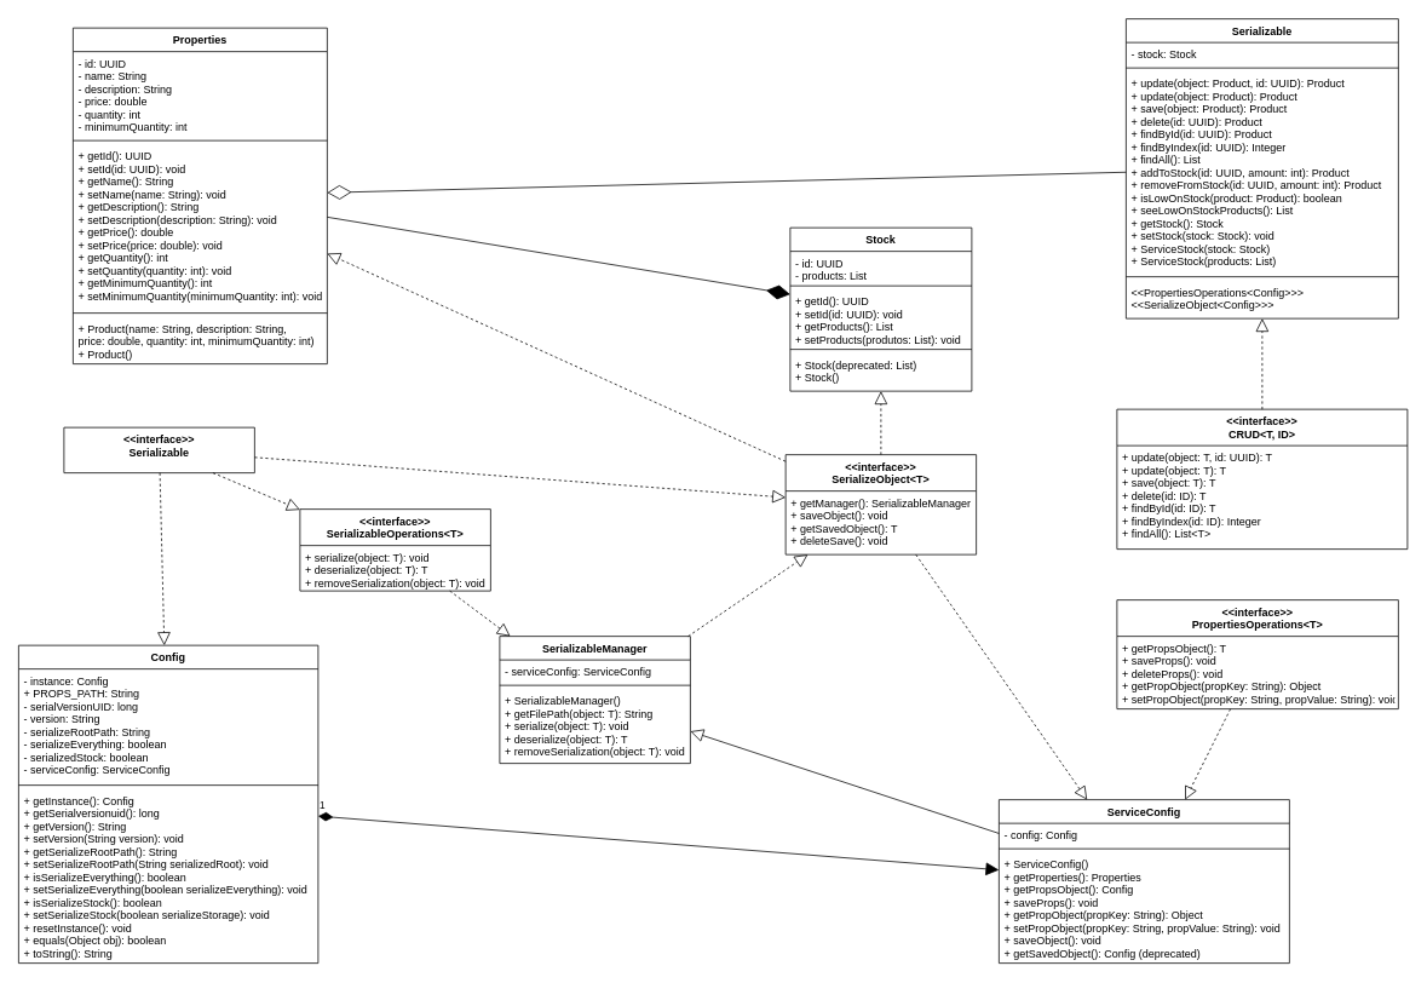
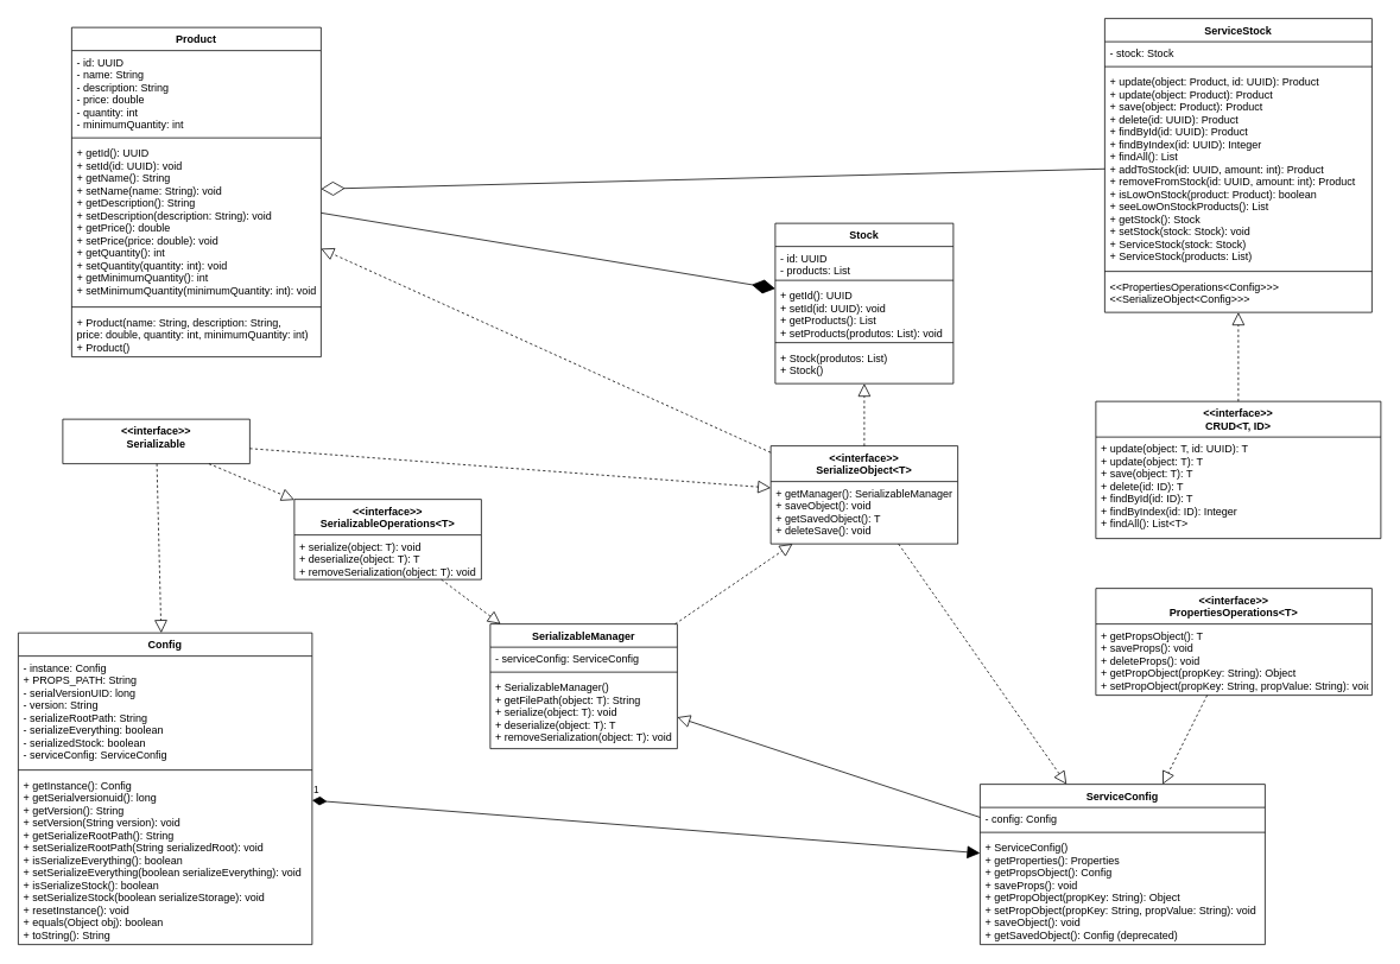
  <mxCell id="0" />
  <mxCell id="1" parent="0" />
  <mxCell id="2" value="Config" style="swimlane;fontStyle=1;align=center;verticalAlign=top;childLayout=stackLayout;horizontal=1;startSize=26;horizontalStack=0;resizeParent=1;resizeParentMax=0;resizeLast=0;collapsible=1;marginBottom=0;" parent="1" vertex="1"><mxGeometry x="20" y="710" width="330" height="350" as="geometry"><mxRectangle x="150" y="199" width="100" height="30" as="alternateBounds" /></mxGeometry></mxCell>
  <mxCell id="3" value="- instance: Config&#10;+ PROPS_PATH: String&#10;- serialVersionUID: long&#10;- version: String&#10;- serializeRootPath: String&#10;- serializeEverything: boolean&#10;- serializedStock: boolean&#10;- serviceConfig: ServiceConfig" style="text;strokeColor=none;fillColor=none;align=left;verticalAlign=top;spacingLeft=4;spacingRight=4;overflow=hidden;rotatable=0;points=[[0,0.5],[1,0.5]];portConstraint=eastwest;" parent="2" vertex="1"><mxGeometry y="26" width="330" height="124" as="geometry" /></mxCell>
  <mxCell id="4" value="" style="line;strokeWidth=1;fillColor=none;align=left;verticalAlign=middle;spacingTop=-1;spacingLeft=3;spacingRight=3;rotatable=0;labelPosition=right;points=[];portConstraint=eastwest;strokeColor=inherit;" parent="2" vertex="1"><mxGeometry y="150" width="330" height="8" as="geometry" /></mxCell>
  <mxCell id="5" value="+ getInstance(): Config&#10;+ getSerialversionuid(): long&#10;+ getVersion(): String&#10;+ setVersion(String version): void&#10;+ getSerializeRootPath(): String&#10;+ setSerializeRootPath(String serializedRoot): void&#10;+ isSerializeEverything(): boolean&#10;+ setSerializeEverything(boolean serializeEverything): void&#10;+ isSerializeStock(): boolean&#10;+ setSerializeStock(boolean serializeStorage): void&#10;+ resetInstance(): void&#10;+ equals(Object obj): boolean&#10;+ toString(): String" style="text;strokeColor=none;fillColor=none;align=left;verticalAlign=top;spacingLeft=4;spacingRight=4;overflow=hidden;rotatable=0;points=[[0,0.5],[1,0.5]];portConstraint=eastwest;" parent="2" vertex="1"><mxGeometry y="158" width="330" height="192" as="geometry" /></mxCell>
- <mxCell id="6" value="Properties" style="swimlane;fontStyle=1;align=center;verticalAlign=top;childLayout=stackLayout;horizontal=1;startSize=26;horizontalStack=0;resizeParent=1;resizeParentMax=0;resizeLast=0;collapsible=1;marginBottom=0;" parent="1" vertex="1"><mxGeometry x="80" y="30" width="280" height="370" as="geometry"><mxRectangle x="20" y="380" width="90" height="30" as="alternateBounds" /></mxGeometry></mxCell>
+ <mxCell id="6" value="Product" style="swimlane;fontStyle=1;align=center;verticalAlign=top;childLayout=stackLayout;horizontal=1;startSize=26;horizontalStack=0;resizeParent=1;resizeParentMax=0;resizeLast=0;collapsible=1;marginBottom=0;" parent="1" vertex="1"><mxGeometry x="80" y="30" width="280" height="370" as="geometry"><mxRectangle x="20" y="380" width="90" height="30" as="alternateBounds" /></mxGeometry></mxCell>
  <mxCell id="7" value="- id: UUID&#10;- name: String&#10;- description: String&#10;- price: double&#10;- quantity: int&#10;- minimumQuantity: int" style="text;strokeColor=none;fillColor=none;align=left;verticalAlign=top;spacingLeft=4;spacingRight=4;overflow=hidden;rotatable=0;points=[[0,0.5],[1,0.5]];portConstraint=eastwest;" parent="6" vertex="1"><mxGeometry y="26" width="280" height="94" as="geometry" /></mxCell>
  <mxCell id="8" value="" style="line;strokeWidth=1;fillColor=none;align=left;verticalAlign=middle;spacingTop=-1;spacingLeft=3;spacingRight=3;rotatable=0;labelPosition=right;points=[];portConstraint=eastwest;strokeColor=inherit;" parent="6" vertex="1"><mxGeometry y="120" width="280" height="8" as="geometry" /></mxCell>
  <mxCell id="9" value="+ getId(): UUID&#10;+ setId(id: UUID): void&#10;+ getName(): String&#10;+ setName(name: String): void&#10;+ getDescription(): String&#10;+ setDescription(description: String): void&#10;+ getPrice(): double&#10;+ setPrice(price: double): void&#10;+ getQuantity(): int&#10;+ setQuantity(quantity: int): void&#10;+ getMinimumQuantity(): int&#10;+ setMinimumQuantity(minimumQuantity: int): void" style="text;strokeColor=none;fillColor=none;align=left;verticalAlign=top;spacingLeft=4;spacingRight=4;overflow=hidden;rotatable=0;points=[[0,0.5],[1,0.5]];portConstraint=eastwest;" parent="6" vertex="1"><mxGeometry y="128" width="280" height="182" as="geometry" /></mxCell>
  <mxCell id="10" value="" style="line;strokeWidth=1;fillColor=none;align=left;verticalAlign=middle;spacingTop=-1;spacingLeft=3;spacingRight=3;rotatable=0;labelPosition=right;points=[];portConstraint=eastwest;strokeColor=inherit;" parent="6" vertex="1"><mxGeometry y="310" width="280" height="8" as="geometry" /></mxCell>
  <mxCell id="11" value="+ Product(name: String, description: String, &#10;price: double, quantity: int, minimumQuantity: int)&#10;+ Product()" style="text;strokeColor=none;fillColor=none;align=left;verticalAlign=top;spacingLeft=4;spacingRight=4;overflow=hidden;rotatable=0;points=[[0,0.5],[1,0.5]];portConstraint=eastwest;" parent="6" vertex="1"><mxGeometry y="318" width="280" height="52" as="geometry" /></mxCell>
  <mxCell id="12" value="SerializableManager" style="swimlane;fontStyle=1;align=center;verticalAlign=top;childLayout=stackLayout;horizontal=1;startSize=26;horizontalStack=0;resizeParent=1;resizeParentMax=0;resizeLast=0;collapsible=1;marginBottom=0;" parent="1" vertex="1"><mxGeometry x="550" y="700" width="210" height="140" as="geometry"><mxRectangle x="150" y="199" width="100" height="30" as="alternateBounds" /></mxGeometry></mxCell>
  <mxCell id="13" value="- serviceConfig: ServiceConfig" style="text;strokeColor=none;fillColor=none;align=left;verticalAlign=top;spacingLeft=4;spacingRight=4;overflow=hidden;rotatable=0;points=[[0,0.5],[1,0.5]];portConstraint=eastwest;" parent="12" vertex="1"><mxGeometry y="26" width="210" height="24" as="geometry" /></mxCell>
  <mxCell id="14" value="" style="line;strokeWidth=1;fillColor=none;align=left;verticalAlign=middle;spacingTop=-1;spacingLeft=3;spacingRight=3;rotatable=0;labelPosition=right;points=[];portConstraint=eastwest;strokeColor=inherit;" parent="12" vertex="1"><mxGeometry y="50" width="210" height="8" as="geometry" /></mxCell>
  <mxCell id="15" value="+ SerializableManager()&#10;+ getFilePath(object: T): String&#10;+ serialize(object: T): void&#10;+ deserialize(object: T): T&#10;+ removeSerialization(object: T): void" style="text;strokeColor=none;fillColor=none;align=left;verticalAlign=top;spacingLeft=4;spacingRight=4;overflow=hidden;rotatable=0;points=[[0,0.5],[1,0.5]];portConstraint=eastwest;" parent="12" vertex="1"><mxGeometry y="58" width="210" height="82" as="geometry" /></mxCell>
  <mxCell id="16" value="Stock" style="swimlane;fontStyle=1;align=center;verticalAlign=top;childLayout=stackLayout;horizontal=1;startSize=26;horizontalStack=0;resizeParent=1;resizeParentMax=0;resizeLast=0;collapsible=1;marginBottom=0;" parent="1" vertex="1"><mxGeometry x="870" y="250" width="200" height="180" as="geometry"><mxRectangle x="610" y="440" width="70" height="30" as="alternateBounds" /></mxGeometry></mxCell>
  <mxCell id="17" value="- id: UUID&#10;- products: List" style="text;strokeColor=none;fillColor=none;align=left;verticalAlign=top;spacingLeft=4;spacingRight=4;overflow=hidden;rotatable=0;points=[[0,0.5],[1,0.5]];portConstraint=eastwest;" parent="16" vertex="1"><mxGeometry y="26" width="200" height="34" as="geometry" /></mxCell>
  <mxCell id="18" value="" style="line;strokeWidth=1;fillColor=none;align=left;verticalAlign=middle;spacingTop=-1;spacingLeft=3;spacingRight=3;rotatable=0;labelPosition=right;points=[];portConstraint=eastwest;strokeColor=inherit;" parent="16" vertex="1"><mxGeometry y="60" width="200" height="8" as="geometry" /></mxCell>
  <mxCell id="19" value="+ getId(): UUID&#10;+ setId(id: UUID): void&#10;+ getProducts(): List&#10;+ setProducts(produtos: List): void" style="text;strokeColor=none;fillColor=none;align=left;verticalAlign=top;spacingLeft=4;spacingRight=4;overflow=hidden;rotatable=0;points=[[0,0.5],[1,0.5]];portConstraint=eastwest;" parent="16" vertex="1"><mxGeometry y="68" width="200" height="62" as="geometry" /></mxCell>
  <mxCell id="20" value="" style="line;strokeWidth=1;fillColor=none;align=left;verticalAlign=middle;spacingTop=-1;spacingLeft=3;spacingRight=3;rotatable=0;labelPosition=right;points=[];portConstraint=eastwest;strokeColor=inherit;" parent="16" vertex="1"><mxGeometry y="130" width="200" height="8" as="geometry" /></mxCell>
- <mxCell id="21" value="+ Stock(deprecated: List)&#10;+ Stock()" style="text;strokeColor=none;fillColor=none;align=left;verticalAlign=top;spacingLeft=4;spacingRight=4;overflow=hidden;rotatable=0;points=[[0,0.5],[1,0.5]];portConstraint=eastwest;" parent="16" vertex="1"><mxGeometry y="138" width="200" height="42" as="geometry" /></mxCell>
+ <mxCell id="21" value="+ Stock(produtos: List)&#10;+ Stock()" style="text;strokeColor=none;fillColor=none;align=left;verticalAlign=top;spacingLeft=4;spacingRight=4;overflow=hidden;rotatable=0;points=[[0,0.5],[1,0.5]];portConstraint=eastwest;" parent="16" vertex="1"><mxGeometry y="138" width="200" height="42" as="geometry" /></mxCell>
  <mxCell id="22" value="ServiceConfig" style="swimlane;fontStyle=1;align=center;verticalAlign=top;childLayout=stackLayout;horizontal=1;startSize=26;horizontalStack=0;resizeParent=1;resizeParentMax=0;resizeLast=0;collapsible=1;marginBottom=0;" parent="1" vertex="1"><mxGeometry x="1100" y="880" width="320" height="180" as="geometry" /></mxCell>
  <mxCell id="23" value="- config: Config" style="text;strokeColor=none;fillColor=none;align=left;verticalAlign=top;spacingLeft=4;spacingRight=4;overflow=hidden;rotatable=0;points=[[0,0.5],[1,0.5]];portConstraint=eastwest;" parent="22" vertex="1"><mxGeometry y="26" width="320" height="24" as="geometry" /></mxCell>
  <mxCell id="24" value="" style="line;strokeWidth=1;fillColor=none;align=left;verticalAlign=middle;spacingTop=-1;spacingLeft=3;spacingRight=3;rotatable=0;labelPosition=right;points=[];portConstraint=eastwest;strokeColor=inherit;" parent="22" vertex="1"><mxGeometry y="50" width="320" height="8" as="geometry" /></mxCell>
  <mxCell id="25" value="+ ServiceConfig()&#10;+ getProperties(): Properties&#10;+ getPropsObject(): Config&#10;+ saveProps(): void&#10;+ getPropObject(propKey: String): Object&#10;+ setPropObject(propKey: String, propValue: String): void&#10;+ saveObject(): void&#10;+ getSavedObject(): Config (deprecated)" style="text;strokeColor=none;fillColor=none;align=left;verticalAlign=top;spacingLeft=4;spacingRight=4;overflow=hidden;rotatable=0;points=[[0,0.5],[1,0.5]];portConstraint=eastwest;" parent="22" vertex="1"><mxGeometry y="58" width="320" height="122" as="geometry" /></mxCell>
- <mxCell id="26" value="Serializable" style="swimlane;fontStyle=1;align=center;verticalAlign=top;childLayout=stackLayout;horizontal=1;startSize=26;horizontalStack=0;resizeParent=1;resizeParentMax=0;resizeLast=0;collapsible=1;marginBottom=0;" parent="1" vertex="1"><mxGeometry x="1240" y="20" width="300" height="330" as="geometry" /></mxCell>
+ <mxCell id="26" value="ServiceStock" style="swimlane;fontStyle=1;align=center;verticalAlign=top;childLayout=stackLayout;horizontal=1;startSize=26;horizontalStack=0;resizeParent=1;resizeParentMax=0;resizeLast=0;collapsible=1;marginBottom=0;" parent="1" vertex="1"><mxGeometry x="1240" y="20" width="300" height="330" as="geometry" /></mxCell>
  <mxCell id="27" value="- stock: Stock" style="text;strokeColor=none;fillColor=none;align=left;verticalAlign=top;spacingLeft=4;spacingRight=4;overflow=hidden;rotatable=0;points=[[0,0.5],[1,0.5]];portConstraint=eastwest;" parent="26" vertex="1"><mxGeometry y="26" width="300" height="24" as="geometry" /></mxCell>
  <mxCell id="28" value="" style="line;strokeWidth=1;fillColor=none;align=left;verticalAlign=middle;spacingTop=-1;spacingLeft=3;spacingRight=3;rotatable=0;labelPosition=right;points=[];portConstraint=eastwest;strokeColor=inherit;" parent="26" vertex="1"><mxGeometry y="50" width="300" height="8" as="geometry" /></mxCell>
  <mxCell id="29" value="+ update(object: Product, id: UUID): Product&#10;+ update(object: Product): Product&#10;+ save(object: Product): Product&#10;+ delete(id: UUID): Product&#10;+ findById(id: UUID): Product&#10;+ findByIndex(id: UUID): Integer&#10;+ findAll(): List&#10;+ addToStock(id: UUID, amount: int): Product&#10;+ removeFromStock(id: UUID, amount: int): Product&#10;+ isLowOnStock(product: Product): boolean&#10;+ seeLowOnStockProducts(): List&#10;+ getStock(): Stock&#10;+ setStock(stock: Stock): void&#10;+ ServiceStock(stock: Stock)&#10;+ ServiceStock(products: List)" style="text;strokeColor=none;fillColor=none;align=left;verticalAlign=top;spacingLeft=4;spacingRight=4;overflow=hidden;rotatable=0;points=[[0,0.5],[1,0.5]];portConstraint=eastwest;" parent="26" vertex="1"><mxGeometry y="58" width="300" height="222" as="geometry" /></mxCell>
  <mxCell id="30" value="" style="line;strokeWidth=1;fillColor=none;align=left;verticalAlign=middle;spacingTop=-1;spacingLeft=3;spacingRight=3;rotatable=0;labelPosition=right;points=[];portConstraint=eastwest;strokeColor=inherit;" parent="26" vertex="1"><mxGeometry y="280" width="300" height="8" as="geometry" /></mxCell>
  <mxCell id="31" value="&lt;&lt;PropertiesOperations&lt;Config&gt;&gt;&gt;&#10;&lt;&lt;SerializeObject&lt;Config&gt;&gt;&gt;" style="text;strokeColor=none;fillColor=none;align=left;verticalAlign=top;spacingLeft=4;spacingRight=4;overflow=hidden;rotatable=0;points=[[0,0.5],[1,0.5]];portConstraint=eastwest;" parent="26" vertex="1"><mxGeometry y="288" width="300" height="42" as="geometry" /></mxCell>
  <mxCell id="32" value="&lt;&lt;interface&gt;&gt;&#10;CRUD&lt;T, ID&gt;" style="swimlane;fontStyle=1;align=center;verticalAlign=top;childLayout=stackLayout;horizontal=1;startSize=40;horizontalStack=0;resizeParent=1;resizeParentMax=0;resizeLast=0;collapsible=1;marginBottom=0;" parent="1" vertex="1"><mxGeometry x="1230" y="450" width="320" height="154" as="geometry" /></mxCell>
  <mxCell id="33" value="+ update(object: T, id: UUID): T&#10;+ update(object: T): T&#10;+ save(object: T): T&#10;+ delete(id: ID): T&#10;+ findById(id: ID): T&#10;+ findByIndex(id: ID): Integer&#10;+ findAll(): List&lt;T&gt;" style="text;strokeColor=none;fillColor=none;align=left;verticalAlign=top;spacingLeft=4;spacingRight=4;overflow=hidden;rotatable=0;points=[[0,0.5],[1,0.5]];portConstraint=eastwest;" parent="32" vertex="1"><mxGeometry y="40" width="320" height="114" as="geometry" /></mxCell>
  <mxCell id="34" value="&lt;&lt;interface&gt;&gt;&#10;PropertiesOperations&lt;T&gt;" style="swimlane;fontStyle=1;align=center;verticalAlign=top;childLayout=stackLayout;horizontal=1;startSize=40;horizontalStack=0;resizeParent=1;resizeParentMax=0;resizeLast=0;collapsible=1;marginBottom=0;" parent="1" vertex="1"><mxGeometry x="1230" y="660" width="310" height="120" as="geometry" /></mxCell>
  <mxCell id="35" value="+ getPropsObject(): T&#10;+ saveProps(): void&#10;+ deleteProps(): void&#10;+ getPropObject(propKey: String): Object&#10;+ setPropObject(propKey: String, propValue: String): void" style="text;strokeColor=none;fillColor=none;align=left;verticalAlign=top;spacingLeft=4;spacingRight=4;overflow=hidden;rotatable=0;points=[[0,0.5],[1,0.5]];portConstraint=eastwest;" parent="34" vertex="1"><mxGeometry y="40" width="310" height="80" as="geometry" /></mxCell>
  <mxCell id="36" value="&lt;&lt;interface&gt;&gt;&#10;SerializableOperations&lt;T&gt;" style="swimlane;fontStyle=1;align=center;verticalAlign=top;childLayout=stackLayout;horizontal=1;startSize=40;horizontalStack=0;resizeParent=1;resizeParentMax=0;resizeLast=0;collapsible=1;marginBottom=0;" parent="1" vertex="1"><mxGeometry x="330" y="560" width="210" height="90" as="geometry" /></mxCell>
  <mxCell id="37" value="+ serialize(object: T): void &#10;+ deserialize(object: T): T   &#10;+ removeSerialization(object: T): void" style="text;strokeColor=none;fillColor=none;align=left;verticalAlign=top;spacingLeft=4;spacingRight=4;overflow=hidden;rotatable=0;points=[[0,0.5],[1,0.5]];portConstraint=eastwest;" parent="36" vertex="1"><mxGeometry y="40" width="210" height="50" as="geometry" /></mxCell>
  <mxCell id="38" value="&lt;&lt;interface&gt;&gt;&#10;SerializeObject&lt;T&gt;" style="swimlane;fontStyle=1;align=center;verticalAlign=top;childLayout=stackLayout;horizontal=1;startSize=40;horizontalStack=0;resizeParent=1;resizeParentMax=0;resizeLast=0;collapsible=1;marginBottom=0;" parent="1" vertex="1"><mxGeometry x="865" y="500" width="210" height="110" as="geometry" /></mxCell>
  <mxCell id="39" value="+ getManager(): SerializableManager&#10;+ saveObject(): void&#10;+ getSavedObject(): T&#10;+ deleteSave(): void" style="text;strokeColor=none;fillColor=none;align=left;verticalAlign=top;spacingLeft=4;spacingRight=4;overflow=hidden;rotatable=0;points=[[0,0.5],[1,0.5]];portConstraint=eastwest;" parent="38" vertex="1"><mxGeometry y="40" width="210" height="70" as="geometry" /></mxCell>
  <mxCell id="40" value="" style="endArrow=diamondThin;endFill=1;endSize=24;html=1;" parent="1" source="6" target="16" edge="1"><mxGeometry width="160" relative="1" as="geometry"><mxPoint x="490" y="390" as="sourcePoint" /><mxPoint x="650" y="390" as="targetPoint" /></mxGeometry></mxCell>
  <mxCell id="41" value="" style="endArrow=block;dashed=1;endFill=0;endSize=12;html=1;" parent="1" source="38" target="16" edge="1"><mxGeometry width="160" relative="1" as="geometry"><mxPoint x="440" y="810" as="sourcePoint" /><mxPoint x="600" y="810" as="targetPoint" /></mxGeometry></mxCell>
  <mxCell id="42" value="&lt;&lt;interface&gt;&gt;&#10;Serializable" style="swimlane;fontStyle=1;align=center;verticalAlign=top;childLayout=stackLayout;horizontal=1;startSize=110;horizontalStack=0;resizeParent=1;resizeParentMax=0;resizeLast=0;collapsible=1;marginBottom=0;" parent="1" vertex="1"><mxGeometry x="70" y="470" width="210" height="50" as="geometry" /></mxCell>
  <mxCell id="43" value="" style="endArrow=block;dashed=1;endFill=0;endSize=12;html=1;" parent="1" source="38" target="22" edge="1"><mxGeometry width="160" relative="1" as="geometry"><mxPoint x="664.179" y="860" as="sourcePoint" /><mxPoint x="470" y="1170" as="targetPoint" /></mxGeometry></mxCell>
  <mxCell id="44" value="" style="endArrow=block;dashed=1;endFill=0;endSize=12;html=1;" parent="1" source="32" target="26" edge="1"><mxGeometry width="160" relative="1" as="geometry"><mxPoint x="631.754" y="1090" as="sourcePoint" /><mxPoint x="470" y="1330" as="targetPoint" /></mxGeometry></mxCell>
  <mxCell id="45" value="" style="endArrow=block;dashed=1;endFill=0;endSize=12;html=1;" parent="1" source="42" target="38" edge="1"><mxGeometry width="160" relative="1" as="geometry"><mxPoint x="561.754" y="970" as="sourcePoint" /><mxPoint x="290" y="1114.766" as="targetPoint" /></mxGeometry></mxCell>
  <mxCell id="46" value="" style="endArrow=block;dashed=1;endFill=0;endSize=12;html=1;" parent="1" source="36" target="12" edge="1"><mxGeometry width="160" relative="1" as="geometry"><mxPoint x="560" y="1140" as="sourcePoint" /><mxPoint x="300" y="1124.766" as="targetPoint" /></mxGeometry></mxCell>
  <mxCell id="47" value="" style="endArrow=block;dashed=1;endFill=0;endSize=12;html=1;" parent="1" source="42" target="36" edge="1"><mxGeometry width="160" relative="1" as="geometry"><mxPoint x="581.754" y="990" as="sourcePoint" /><mxPoint x="310" y="1134.766" as="targetPoint" /></mxGeometry></mxCell>
  <mxCell id="48" value="" style="endArrow=block;dashed=1;endFill=0;endSize=12;html=1;" edge="1" parent="1" source="42" target="2"><mxGeometry width="160" relative="1" as="geometry"><mxPoint x="551.754" y="960" as="sourcePoint" /><mxPoint x="280" y="1104.766" as="targetPoint" /></mxGeometry></mxCell>
  <mxCell id="49" value="" style="endArrow=block;dashed=1;endFill=0;endSize=12;html=1;" edge="1" parent="1" source="12" target="38"><mxGeometry width="160" relative="1" as="geometry"><mxPoint x="561.754" y="970" as="sourcePoint" /><mxPoint x="290" y="1114.766" as="targetPoint" /></mxGeometry></mxCell>
  <mxCell id="50" value="" style="endArrow=block;dashed=1;endFill=0;endSize=12;html=1;" edge="1" parent="1" source="38" target="6"><mxGeometry width="160" relative="1" as="geometry"><mxPoint x="950" y="660" as="sourcePoint" /><mxPoint x="971.818" y="420" as="targetPoint" /></mxGeometry></mxCell>
  <mxCell id="51" value="1" style="endArrow=block;html=1;endSize=12;startArrow=diamondThin;startSize=14;startFill=1;align=left;verticalAlign=bottom;" edge="1" parent="1" source="2" target="22"><mxGeometry x="-1" y="3" relative="1" as="geometry"><mxPoint x="310" y="1110" as="sourcePoint" /><mxPoint x="920" y="1200" as="targetPoint" /></mxGeometry></mxCell>
  <mxCell id="52" value="" style="endArrow=block;dashed=0;endFill=0;endSize=12;html=1;" edge="1" parent="1" source="22" target="12"><mxGeometry width="160" relative="1" as="geometry"><mxPoint x="496.818" y="1010" as="sourcePoint" /><mxPoint x="628" y="815" as="targetPoint" /></mxGeometry></mxCell>
  <mxCell id="53" value="" style="endArrow=block;dashed=1;endFill=0;endSize=12;html=1;" edge="1" parent="1" source="34" target="22"><mxGeometry width="160" relative="1" as="geometry"><mxPoint x="978.942" y="1180" as="sourcePoint" /><mxPoint x="410" y="816.994" as="targetPoint" /></mxGeometry></mxCell>
  <mxCell id="54" value="" style="endArrow=diamondThin;endFill=0;endSize=24;html=1;" edge="1" parent="1" source="26" target="6"><mxGeometry width="160" relative="1" as="geometry"><mxPoint x="510" y="381.29" as="sourcePoint" /><mxPoint x="580" y="160" as="targetPoint" /></mxGeometry></mxCell>
